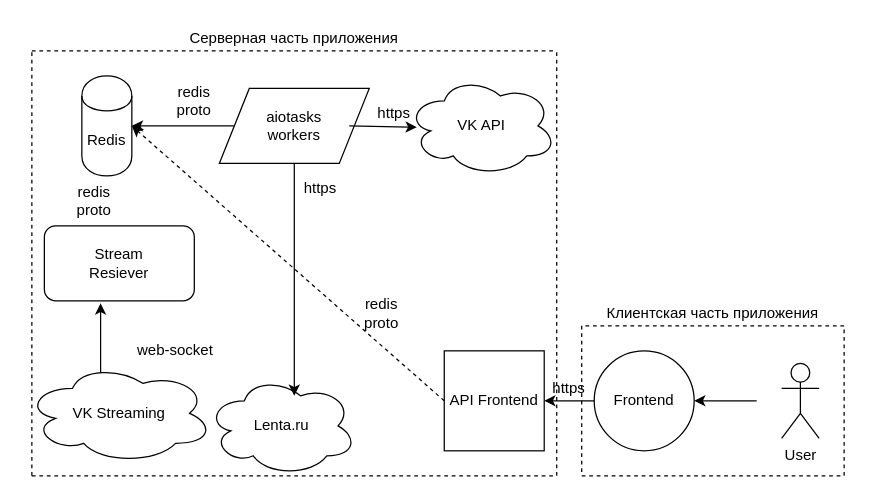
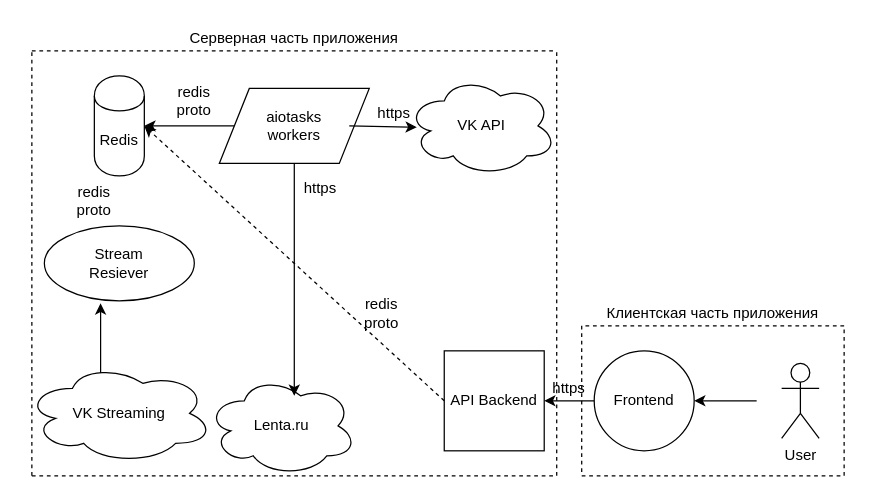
  <mxCell id="0" />
  <mxCell id="1" parent="0" />
  <mxCell id="2" value="&lt;div&gt;User&lt;/div&gt;" style="shape=umlActor;verticalLabelPosition=bottom;labelBackgroundColor=#ffffff;verticalAlign=top;html=1;outlineConnect=0;" parent="1" vertex="1"><mxGeometry x="625" y="290" width="30" height="60" as="geometry" /></mxCell>
  <mxCell id="3" value="Frontend" style="ellipse;whiteSpace=wrap;html=1;aspect=fixed;" parent="1" vertex="1"><mxGeometry x="475" y="280" width="80" height="80" as="geometry" /></mxCell>
- <mxCell id="4" value="API Frontend" style="whiteSpace=wrap;html=1;aspect=fixed;" parent="1" vertex="1"><mxGeometry x="355" y="280" width="80" height="80" as="geometry" /></mxCell>
- <mxCell id="5" value="Redis" style="shape=cylinder;whiteSpace=wrap;html=1;boundedLbl=1;backgroundOutline=1;" parent="1" vertex="1"><mxGeometry x="65" y="60" width="40" height="80" as="geometry" /></mxCell>
+ <mxCell id="4" value="API Backend" style="whiteSpace=wrap;html=1;aspect=fixed;" parent="1" vertex="1"><mxGeometry x="355" y="280" width="80" height="80" as="geometry" /></mxCell>
+ <mxCell id="5" value="Redis" style="shape=cylinder;whiteSpace=wrap;html=1;boundedLbl=1;backgroundOutline=1;" parent="1" vertex="1"><mxGeometry x="75" y="60" width="40" height="80" as="geometry" /></mxCell>
  <mxCell id="6" value="&lt;div&gt;VK API&lt;/div&gt;" style="ellipse;shape=cloud;whiteSpace=wrap;html=1;" parent="1" vertex="1"><mxGeometry x="325" y="60" width="120" height="80" as="geometry" /></mxCell>
  <mxCell id="7" style="edgeStyle=orthogonalEdgeStyle;rounded=0;orthogonalLoop=1;jettySize=auto;html=1;exitX=0.4;exitY=0.1;exitDx=0;exitDy=0;exitPerimeter=0;entryX=0.375;entryY=1.033;entryDx=0;entryDy=0;entryPerimeter=0;" edge="1" parent="1" source="8" target="9"><mxGeometry relative="1" as="geometry" /></mxCell>
  <mxCell id="8" value="&lt;div&gt;VK Streaming&lt;/div&gt;" style="ellipse;shape=cloud;whiteSpace=wrap;html=1;" parent="1" vertex="1"><mxGeometry x="20" y="290" width="150" height="80" as="geometry" /></mxCell>
- <mxCell id="9" value="&lt;div&gt;Stream&lt;/div&gt;&lt;div&gt;Resiever&lt;br&gt;&lt;/div&gt;" style="rounded=1;whiteSpace=wrap;html=1;" parent="1" vertex="1"><mxGeometry x="35" y="180" width="120" height="60" as="geometry" /></mxCell>
+ <mxCell id="9" value="&lt;div&gt;Stream&lt;/div&gt;&lt;div&gt;Resiever&lt;br&gt;&lt;/div&gt;" style="ellipse;whiteSpace=wrap;html=1;" parent="1" vertex="1"><mxGeometry x="35" y="180" width="120" height="60" as="geometry" /></mxCell>
  <mxCell id="10" value="&lt;div&gt;aiotasks&lt;/div&gt;&lt;div&gt;workers&lt;br&gt;&lt;/div&gt;" style="shape=parallelogram;perimeter=parallelogramPerimeter;whiteSpace=wrap;html=1;" parent="1" vertex="1"><mxGeometry x="175" y="70" width="120" height="60" as="geometry" /></mxCell>
  <mxCell id="11" value="" style="endArrow=classic;html=1;entryX=1;entryY=0.5;entryDx=0;entryDy=0;exitX=0;exitY=0.5;exitDx=0;exitDy=0;" parent="1" source="10" target="5" edge="1"><mxGeometry width="50" height="50" relative="1" as="geometry"><mxPoint x="15" y="520" as="sourcePoint" /><mxPoint x="65" y="470" as="targetPoint" /></mxGeometry></mxCell>
  <mxCell id="12" value="" style="endArrow=classic;html=1;entryX=0.067;entryY=0.513;entryDx=0;entryDy=0;entryPerimeter=0;" parent="1" target="6" edge="1"><mxGeometry width="50" height="50" relative="1" as="geometry"><mxPoint x="279" y="100" as="sourcePoint" /><mxPoint x="320" y="105" as="targetPoint" /></mxGeometry></mxCell>
  <mxCell id="13" value="" style="endArrow=classic;html=1;exitX=0;exitY=0.5;exitDx=0;exitDy=0;entryX=1;entryY=0.5;entryDx=0;entryDy=0;dashed=1;" parent="1" source="4" target="5" edge="1"><mxGeometry width="50" height="50" relative="1" as="geometry"><mxPoint x="25" y="440" as="sourcePoint" /><mxPoint x="275" y="320" as="targetPoint" /></mxGeometry></mxCell>
  <mxCell id="14" value="" style="endArrow=classic;html=1;entryX=1;entryY=0.5;entryDx=0;entryDy=0;exitX=0;exitY=0.5;exitDx=0;exitDy=0;" parent="1" source="3" target="4" edge="1"><mxGeometry width="50" height="50" relative="1" as="geometry"><mxPoint x="435" y="400" as="sourcePoint" /><mxPoint x="485" y="350" as="targetPoint" /></mxGeometry></mxCell>
  <mxCell id="15" value="" style="endArrow=classic;html=1;entryX=1;entryY=0.5;entryDx=0;entryDy=0;" parent="1" target="3" edge="1"><mxGeometry width="50" height="50" relative="1" as="geometry"><mxPoint x="605" y="320" as="sourcePoint" /><mxPoint x="615" y="320" as="targetPoint" /></mxGeometry></mxCell>
  <mxCell id="16" value="" style="endArrow=none;dashed=1;html=1;" parent="1" edge="1"><mxGeometry width="50" height="50" relative="1" as="geometry"><mxPoint x="445" y="380" as="sourcePoint" /><mxPoint x="445" y="40" as="targetPoint" /></mxGeometry></mxCell>
  <mxCell id="17" value="" style="endArrow=none;dashed=1;html=1;" parent="1" edge="1"><mxGeometry width="50" height="50" relative="1" as="geometry"><mxPoint x="25" y="380" as="sourcePoint" /><mxPoint x="25" y="40" as="targetPoint" /></mxGeometry></mxCell>
  <mxCell id="18" value="" style="endArrow=none;dashed=1;html=1;" parent="1" edge="1"><mxGeometry width="50" height="50" relative="1" as="geometry"><mxPoint x="25" y="40" as="sourcePoint" /><mxPoint x="445" y="40" as="targetPoint" /></mxGeometry></mxCell>
  <mxCell id="19" value="" style="endArrow=none;dashed=1;html=1;" parent="1" edge="1"><mxGeometry width="50" height="50" relative="1" as="geometry"><mxPoint x="25" y="380" as="sourcePoint" /><mxPoint x="445" y="380" as="targetPoint" /></mxGeometry></mxCell>
  <mxCell id="20" value="" style="endArrow=none;dashed=1;html=1;" parent="1" edge="1"><mxGeometry width="50" height="50" relative="1" as="geometry"><mxPoint x="675" y="260" as="sourcePoint" /><mxPoint x="465" y="260" as="targetPoint" /></mxGeometry></mxCell>
  <mxCell id="21" value="" style="endArrow=none;dashed=1;html=1;" parent="1" edge="1"><mxGeometry width="50" height="50" relative="1" as="geometry"><mxPoint x="465" y="380" as="sourcePoint" /><mxPoint x="675" y="380" as="targetPoint" /></mxGeometry></mxCell>
  <mxCell id="22" value="" style="endArrow=none;dashed=1;html=1;" parent="1" edge="1"><mxGeometry width="50" height="50" relative="1" as="geometry"><mxPoint x="465" y="260" as="sourcePoint" /><mxPoint x="465" y="380" as="targetPoint" /></mxGeometry></mxCell>
  <mxCell id="23" value="" style="endArrow=none;dashed=1;html=1;" parent="1" edge="1"><mxGeometry width="50" height="50" relative="1" as="geometry"><mxPoint x="675" y="380" as="sourcePoint" /><mxPoint x="675" y="260" as="targetPoint" /></mxGeometry></mxCell>
  <mxCell id="24" value="Серверная часть приложения" style="text;html=1;strokeColor=none;fillColor=none;align=center;verticalAlign=middle;whiteSpace=wrap;rounded=0;" parent="1" vertex="1"><mxGeometry x="25" y="20" width="420" height="20" as="geometry" /></mxCell>
  <mxCell id="25" value="Клиентская часть приложения" style="text;html=1;strokeColor=none;fillColor=none;align=center;verticalAlign=middle;whiteSpace=wrap;rounded=0;" parent="1" vertex="1"><mxGeometry x="465" y="240" width="210" height="20" as="geometry" /></mxCell>
  <mxCell id="26" value="Lenta.ru" style="ellipse;shape=cloud;whiteSpace=wrap;html=1;" parent="1" vertex="1"><mxGeometry x="165" y="300" width="120" height="80" as="geometry" /></mxCell>
  <mxCell id="27" value="" style="endArrow=classic;html=1;exitX=0.5;exitY=1;exitDx=0;exitDy=0;" parent="1" source="10" edge="1"><mxGeometry width="50" height="50" relative="1" as="geometry"><mxPoint x="235" y="135" as="sourcePoint" /><mxPoint x="235" y="316" as="targetPoint" /></mxGeometry></mxCell>
  <mxCell id="28" value="&lt;div&gt;https&lt;/div&gt;" style="text;html=1;strokeColor=none;fillColor=none;align=center;verticalAlign=middle;whiteSpace=wrap;rounded=0;" parent="1" vertex="1"><mxGeometry x="295" y="80" width="40" height="20" as="geometry" /></mxCell>
  <mxCell id="29" value="&lt;div&gt;redis &lt;br&gt;&lt;/div&gt;&lt;div&gt;proto&lt;/div&gt;" style="text;html=1;strokeColor=none;fillColor=none;align=center;verticalAlign=middle;whiteSpace=wrap;rounded=0;" parent="1" vertex="1"><mxGeometry x="125" y="70" width="60" height="20" as="geometry" /></mxCell>
  <mxCell id="30" value="&lt;div&gt;redis &lt;br&gt;&lt;/div&gt;&lt;div&gt;proto&lt;/div&gt;" style="text;html=1;strokeColor=none;fillColor=none;align=center;verticalAlign=middle;whiteSpace=wrap;rounded=0;" parent="1" vertex="1"><mxGeometry x="55" y="150" width="40" height="20" as="geometry" /></mxCell>
  <mxCell id="31" value="&lt;div&gt;redis &lt;br&gt;&lt;/div&gt;&lt;div&gt;proto&lt;/div&gt;" style="text;html=1;strokeColor=none;fillColor=none;align=center;verticalAlign=middle;whiteSpace=wrap;rounded=0;" parent="1" vertex="1"><mxGeometry x="285" y="240" width="40" height="20" as="geometry" /></mxCell>
  <mxCell id="32" value="https" style="text;html=1;strokeColor=none;fillColor=none;align=center;verticalAlign=middle;whiteSpace=wrap;rounded=0;" parent="1" vertex="1"><mxGeometry x="236" y="140" width="40" height="20" as="geometry" /></mxCell>
- <mxCell id="33" value="web-socket" style="text;html=1;strokeColor=none;fillColor=none;align=center;verticalAlign=middle;whiteSpace=wrap;rounded=0;" parent="1" vertex="1"><mxGeometry x="105" y="270" width="70" height="20" as="geometry" /></mxCell>
  <mxCell id="34" value="https" style="text;html=1;strokeColor=none;fillColor=none;align=center;verticalAlign=middle;whiteSpace=wrap;rounded=0;" parent="1" vertex="1"><mxGeometry x="435" y="300" width="40" height="20" as="geometry" /></mxCell>
